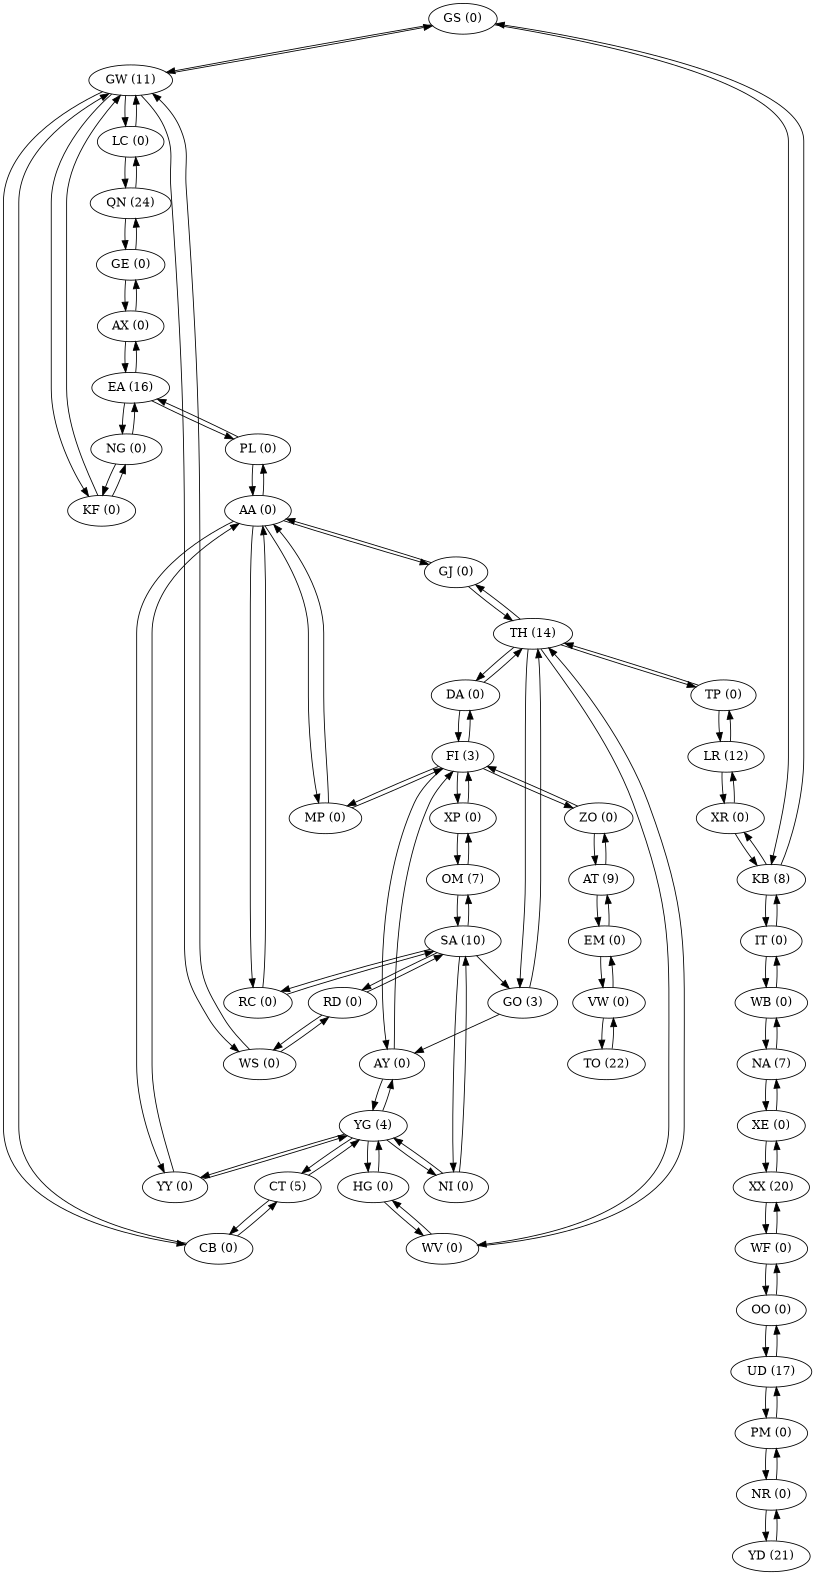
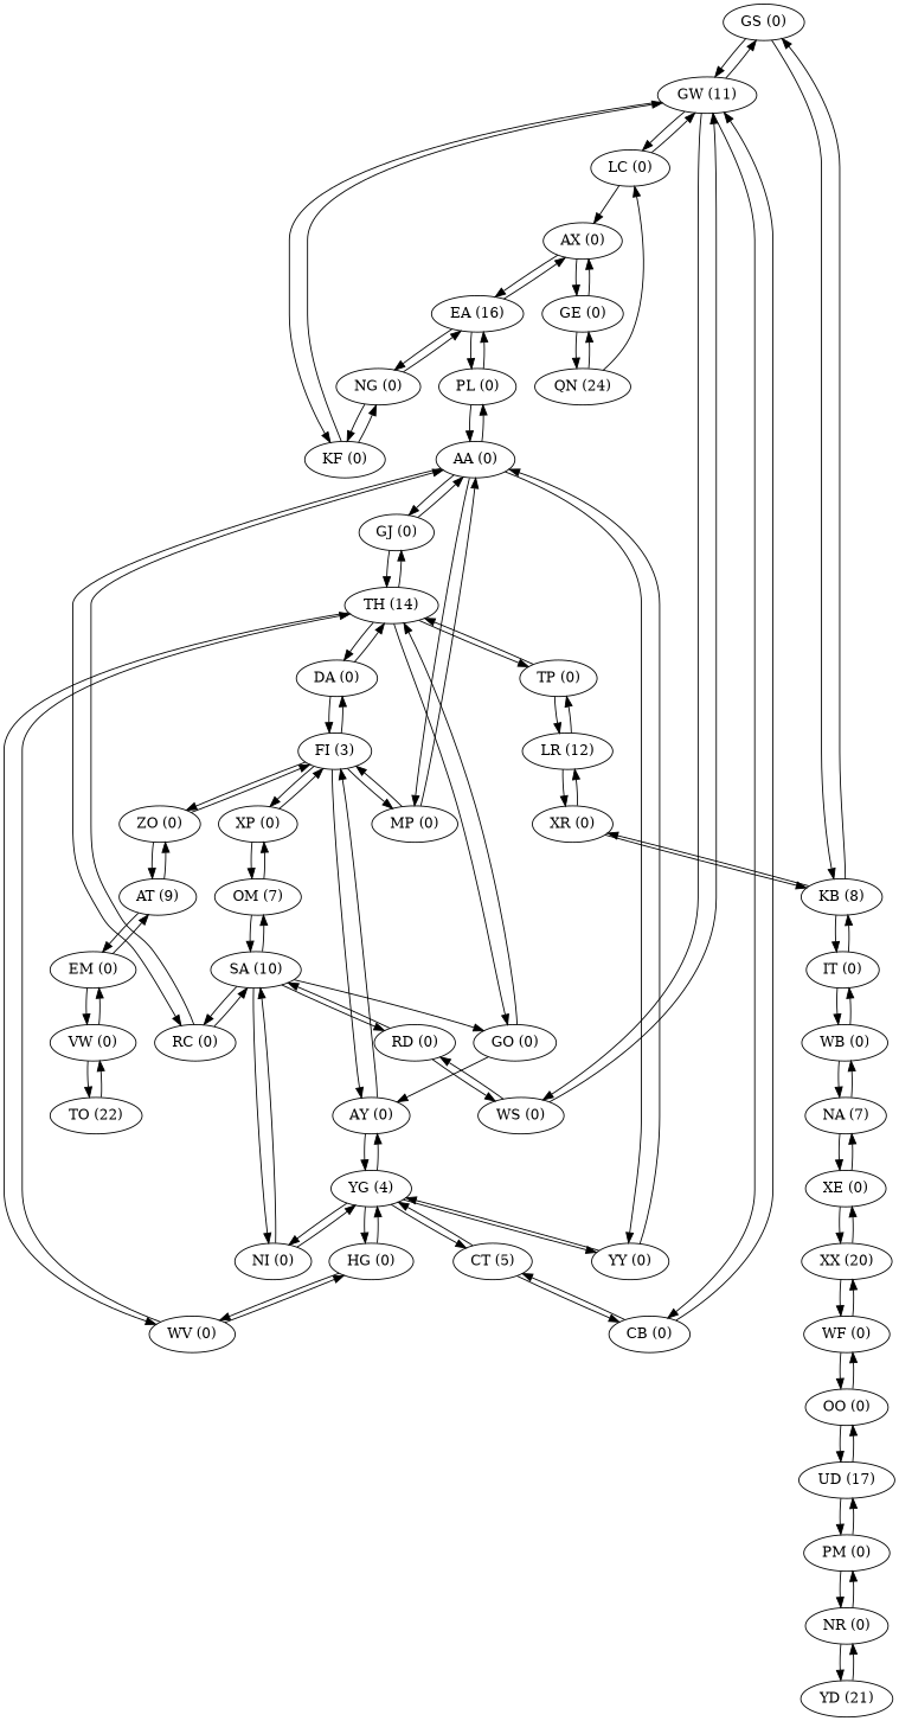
  digraph {
    n1 [label="GS (0)"]
    n2 [label="GW (11)"]
    n3 [label="KB (8)"]
    n4 [label="CB (0)"]
    n5 [label="WS (0)"]
    n6 [label="KF (0)"]
    n7 [label="LC (0)"]
    n8 [label="IT (0)"]
    n9 [label="XR (0)"]
    n10 [label="CT (5)"]
    n11 [label="YG (4)"]
    n12 [label="TP (0)"]
    n13 [label="LR (12)"]
    n14 [label="TH (14)"]
    n15 [label="DA (0)"]
    n16 [label="WV (0)"]
-   n17 [label="GO (3)"]
+   n17 [label="GO (0)"]
    n18 [label="GJ (0)"]
    n19 [label="FI (3)"]
    n20 [label="MP (0)"]
    n21 [label="XP (0)"]
    n22 [label="AY (0)"]
    n23 [label="ZO (0)"]
    n24 [label="AA (0)"]
    n25 [label="OM (7)"]
    n26 [label="AT (9)"]
    n27 [label="HG (0)"]
    n28 [label="EA (16)"]
    n29 [label="NG (0)"]
    n30 [label="PL (0)"]
    n31 [label="AX (0)"]
    n32 [label="GE (0)"]
    n33 [label="EM (0)"]
    n34 [label="VW (0)"]
    n35 [label="RD (0)"]
    n36 [label="SA (10)"]
    n37 [label="RC (0)"]
    n38 [label="YY (0)"]
    n39 [label="QN (24)"]
    n40 [label="NI (0)"]
    n41 [label="WB (0)"]
    n42 [label="NA (7)"]
    n43 [label="TO (22)"]
    n44 [label="WF (0)"]
    n45 [label="OO (0)"]
    n46 [label="XX (20)"]
    n47 [label="UD (17)"]
    n48 [label="XE (0)"]
    n49 [label="YD (21)"]
    n50 [label="NR (0)"]
    n51 [label="PM (0)"]
    n1 -> n2
    n1 -> n3
    n2 -> n1
    n2 -> n4
    n2 -> n5
    n2 -> n6
    n2 -> n7
    n3 -> n1
    n3 -> n8
    n3 -> n9
    n4 -> n2
    n4 -> n10
    n5 -> n2
    n5 -> n35
    n6 -> n2
    n6 -> n29
    n7 -> n2
-   n7 -> n39
+   n7 -> n31
    n8 -> n3
    n8 -> n41
    n9 -> n3
    n9 -> n13
    n10 -> n4
    n10 -> n11
    n11 -> n10
    n11 -> n22
    n11 -> n27
    n11 -> n38
    n11 -> n40
    n12 -> n13
    n12 -> n14
    n13 -> n9
    n13 -> n12
    n14 -> n12
    n14 -> n15
    n14 -> n16
    n14 -> n17
    n14 -> n18
    n15 -> n14
    n15 -> n19
    n16 -> n14
    n16 -> n27
    n17 -> n14
    n17 -> n22
    n18 -> n14
    n18 -> n24
    n19 -> n15
    n19 -> n20
    n19 -> n21
    n19 -> n22
    n19 -> n23
    n20 -> n19
    n20 -> n24
    n21 -> n19
    n21 -> n25
    n22 -> n11
    n22 -> n19
    n23 -> n19
    n23 -> n26
    n24 -> n18
    n24 -> n20
    n24 -> n30
    n24 -> n37
    n24 -> n38
    n25 -> n21
    n25 -> n36
    n26 -> n23
    n26 -> n33
    n27 -> n11
    n27 -> n16
    n28 -> n29
    n28 -> n30
    n28 -> n31
    n29 -> n6
    n29 -> n28
    n30 -> n24
    n30 -> n28
    n31 -> n28
    n31 -> n32
    n32 -> n31
    n32 -> n39
    n33 -> n26
    n33 -> n34
    n34 -> n33
    n34 -> n43
    n35 -> n5
    n35 -> n36
    n36 -> n17
    n36 -> n25
    n36 -> n35
    n36 -> n37
    n36 -> n40
    n37 -> n24
    n37 -> n36
    n38 -> n11
    n38 -> n24
    n39 -> n7
    n39 -> n32
    n40 -> n11
    n40 -> n36
    n41 -> n8
    n41 -> n42
    n42 -> n41
    n42 -> n48
    n43 -> n34
    n44 -> n45
    n44 -> n46
    n45 -> n44
    n45 -> n47
    n46 -> n44
    n46 -> n48
    n47 -> n45
    n47 -> n51
    n48 -> n42
    n48 -> n46
    n49 -> n50
    n50 -> n49
    n50 -> n51
    n51 -> n47
    n51 -> n50
  }
